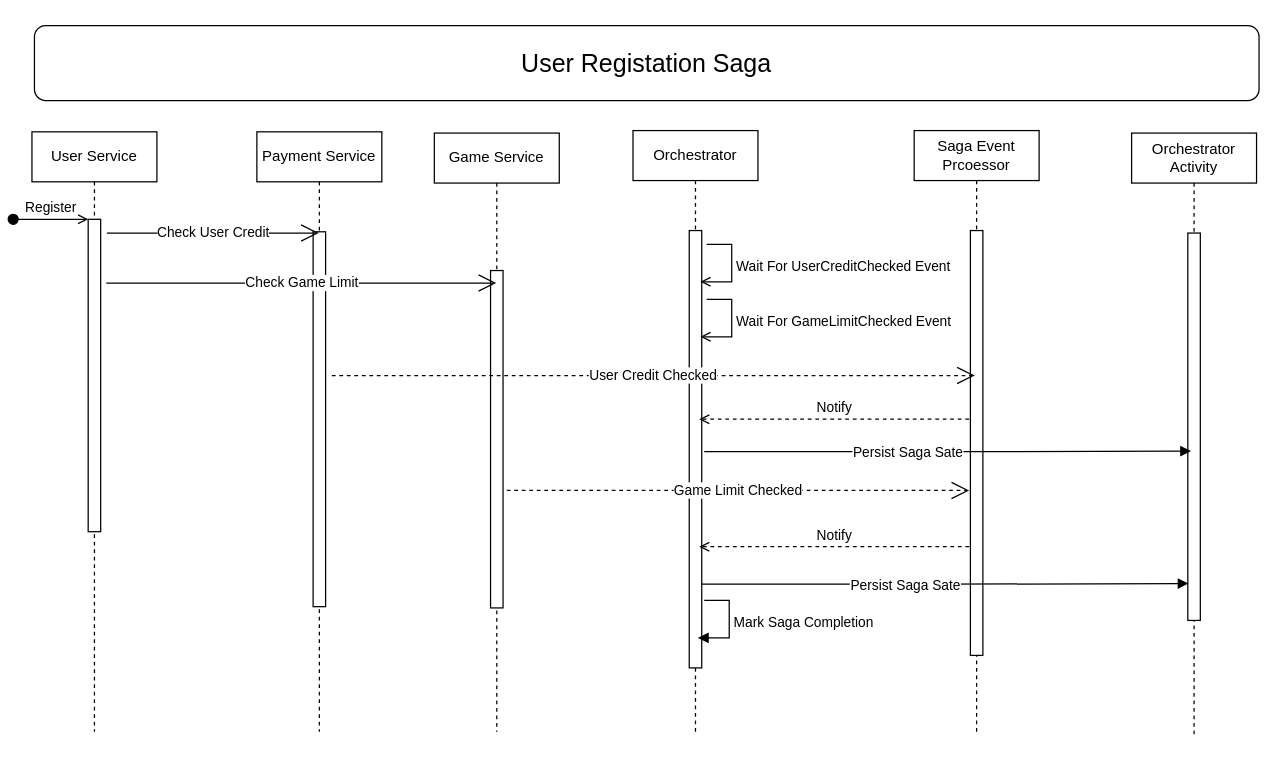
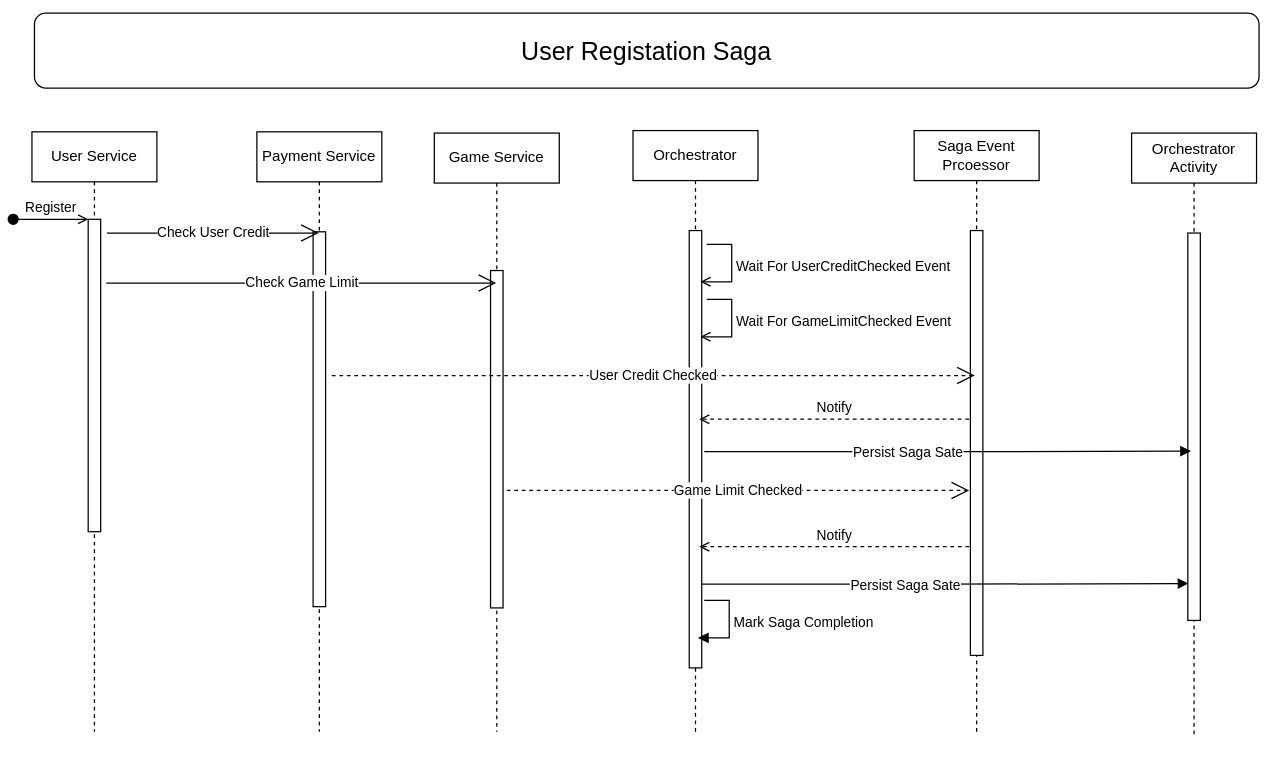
  <mxCell id="0" />
  <mxCell id="1" parent="0" />
  <mxCell id="2" value="User Service" style="shape=umlLifeline;perimeter=lifelinePerimeter;whiteSpace=wrap;html=1;container=0;dropTarget=0;collapsible=0;recursiveResize=0;outlineConnect=0;portConstraint=eastwest;newEdgeStyle={&quot;edgeStyle&quot;:&quot;elbowEdgeStyle&quot;,&quot;elbow&quot;:&quot;vertical&quot;,&quot;curved&quot;:0,&quot;rounded&quot;:0};" parent="1" vertex="1"><mxGeometry x="20" y="105" width="100" height="480" as="geometry" /></mxCell>
  <mxCell id="3" value="" style="html=1;points=[];perimeter=orthogonalPerimeter;outlineConnect=0;targetShapes=umlLifeline;portConstraint=eastwest;newEdgeStyle={&quot;edgeStyle&quot;:&quot;elbowEdgeStyle&quot;,&quot;elbow&quot;:&quot;vertical&quot;,&quot;curved&quot;:0,&quot;rounded&quot;:0};" parent="2" vertex="1"><mxGeometry x="45" y="70" width="10" height="250" as="geometry" /></mxCell>
  <mxCell id="4" value="Register" style="html=1;verticalAlign=bottom;startArrow=oval;endArrow=open;startSize=8;edgeStyle=elbowEdgeStyle;elbow=vertical;curved=0;rounded=0;endFill=0;" parent="2" target="3" edge="1"><mxGeometry relative="1" as="geometry"><mxPoint x="-15" y="70" as="sourcePoint" /></mxGeometry></mxCell>
  <mxCell id="5" value="Payment Service" style="shape=umlLifeline;perimeter=lifelinePerimeter;whiteSpace=wrap;html=1;container=0;dropTarget=0;collapsible=0;recursiveResize=0;outlineConnect=0;portConstraint=eastwest;newEdgeStyle={&quot;edgeStyle&quot;:&quot;elbowEdgeStyle&quot;,&quot;elbow&quot;:&quot;vertical&quot;,&quot;curved&quot;:0,&quot;rounded&quot;:0};" parent="1" vertex="1"><mxGeometry x="200" y="105" width="100" height="480" as="geometry" /></mxCell>
  <mxCell id="6" value="" style="html=1;points=[];perimeter=orthogonalPerimeter;outlineConnect=0;targetShapes=umlLifeline;portConstraint=eastwest;newEdgeStyle={&quot;edgeStyle&quot;:&quot;elbowEdgeStyle&quot;,&quot;elbow&quot;:&quot;vertical&quot;,&quot;curved&quot;:0,&quot;rounded&quot;:0};" parent="5" vertex="1"><mxGeometry x="45" y="80" width="10" height="300" as="geometry" /></mxCell>
  <mxCell id="7" value="Game Service" style="shape=umlLifeline;perimeter=lifelinePerimeter;whiteSpace=wrap;html=1;container=0;dropTarget=0;collapsible=0;recursiveResize=0;outlineConnect=0;portConstraint=eastwest;newEdgeStyle={&quot;edgeStyle&quot;:&quot;elbowEdgeStyle&quot;,&quot;elbow&quot;:&quot;vertical&quot;,&quot;curved&quot;:0,&quot;rounded&quot;:0};" parent="1" vertex="1"><mxGeometry x="342" y="106" width="100" height="479" as="geometry" /></mxCell>
  <mxCell id="8" value="" style="html=1;points=[];perimeter=orthogonalPerimeter;outlineConnect=0;targetShapes=umlLifeline;portConstraint=eastwest;newEdgeStyle={&quot;edgeStyle&quot;:&quot;elbowEdgeStyle&quot;,&quot;elbow&quot;:&quot;vertical&quot;,&quot;curved&quot;:0,&quot;rounded&quot;:0};" parent="7" vertex="1"><mxGeometry x="45" y="110" width="10" height="270" as="geometry" /></mxCell>
  <mxCell id="9" value="Saga Event Prcoessor" style="shape=umlLifeline;perimeter=lifelinePerimeter;whiteSpace=wrap;html=1;container=0;dropTarget=0;collapsible=0;recursiveResize=0;outlineConnect=0;portConstraint=eastwest;newEdgeStyle={&quot;edgeStyle&quot;:&quot;elbowEdgeStyle&quot;,&quot;elbow&quot;:&quot;vertical&quot;,&quot;curved&quot;:0,&quot;rounded&quot;:0};" parent="1" vertex="1"><mxGeometry x="726" y="104" width="100" height="481" as="geometry" /></mxCell>
  <mxCell id="10" value="" style="html=1;points=[];perimeter=orthogonalPerimeter;outlineConnect=0;targetShapes=umlLifeline;portConstraint=eastwest;newEdgeStyle={&quot;edgeStyle&quot;:&quot;elbowEdgeStyle&quot;,&quot;elbow&quot;:&quot;vertical&quot;,&quot;curved&quot;:0,&quot;rounded&quot;:0};" parent="9" vertex="1"><mxGeometry x="45" y="80" width="10" height="340" as="geometry" /></mxCell>
  <mxCell id="11" value="Orchestrator" style="shape=umlLifeline;perimeter=lifelinePerimeter;whiteSpace=wrap;html=1;container=0;dropTarget=0;collapsible=0;recursiveResize=0;outlineConnect=0;portConstraint=eastwest;newEdgeStyle={&quot;edgeStyle&quot;:&quot;elbowEdgeStyle&quot;,&quot;elbow&quot;:&quot;vertical&quot;,&quot;curved&quot;:0,&quot;rounded&quot;:0};" parent="1" vertex="1"><mxGeometry x="501" y="104" width="100" height="481" as="geometry" /></mxCell>
  <mxCell id="12" value="" style="html=1;points=[];perimeter=orthogonalPerimeter;outlineConnect=0;targetShapes=umlLifeline;portConstraint=eastwest;newEdgeStyle={&quot;edgeStyle&quot;:&quot;elbowEdgeStyle&quot;,&quot;elbow&quot;:&quot;vertical&quot;,&quot;curved&quot;:0,&quot;rounded&quot;:0};" parent="11" vertex="1"><mxGeometry x="45" y="80" width="10" height="350" as="geometry" /></mxCell>
  <mxCell id="13" value="Wait For UserCreditChecked Event" style="html=1;align=left;spacingLeft=2;endArrow=open;rounded=0;edgeStyle=orthogonalEdgeStyle;curved=0;rounded=0;endFill=0;" parent="1" edge="1"><mxGeometry relative="1" as="geometry"><mxPoint x="560" y="195" as="sourcePoint" /><Array as="points"><mxPoint x="580" y="225" /></Array><mxPoint x="555" y="225" as="targetPoint" /></mxGeometry></mxCell>
  <mxCell id="14" value="Wait For GameLimitChecked Event" style="html=1;align=left;spacingLeft=2;endArrow=open;rounded=0;edgeStyle=orthogonalEdgeStyle;curved=0;rounded=0;endFill=0;" parent="1" edge="1"><mxGeometry relative="1" as="geometry"><mxPoint x="560" y="239" as="sourcePoint" /><Array as="points"><mxPoint x="580" y="269" /></Array><mxPoint x="555" y="269" as="targetPoint" /></mxGeometry></mxCell>
  <mxCell id="15" value="Orchestrator Activity" style="shape=umlLifeline;perimeter=lifelinePerimeter;whiteSpace=wrap;html=1;container=0;dropTarget=0;collapsible=0;recursiveResize=0;outlineConnect=0;portConstraint=eastwest;newEdgeStyle={&quot;edgeStyle&quot;:&quot;elbowEdgeStyle&quot;,&quot;elbow&quot;:&quot;vertical&quot;,&quot;curved&quot;:0,&quot;rounded&quot;:0};" parent="1" vertex="1"><mxGeometry x="900" y="106" width="100" height="481" as="geometry" /></mxCell>
  <mxCell id="16" value="" style="html=1;points=[];perimeter=orthogonalPerimeter;outlineConnect=0;targetShapes=umlLifeline;portConstraint=eastwest;newEdgeStyle={&quot;edgeStyle&quot;:&quot;elbowEdgeStyle&quot;,&quot;elbow&quot;:&quot;vertical&quot;,&quot;curved&quot;:0,&quot;rounded&quot;:0};" parent="15" vertex="1"><mxGeometry x="45" y="80" width="10" height="310" as="geometry" /></mxCell>
  <mxCell id="17" value="Notify " style="html=1;verticalAlign=bottom;endArrow=open;edgeStyle=elbowEdgeStyle;elbow=horizontal;curved=1;endFill=0;dashed=1;" parent="1" edge="1"><mxGeometry relative="1" as="geometry"><mxPoint x="770" y="335" as="sourcePoint" /><Array as="points"><mxPoint x="568" y="335" /></Array><mxPoint x="554" y="335" as="targetPoint" /><mxPoint as="offset" /></mxGeometry></mxCell>
  <mxCell id="18" value="Notify " style="html=1;verticalAlign=bottom;endArrow=open;edgeStyle=elbowEdgeStyle;elbow=horizontal;curved=0;rounded=0;endFill=0;dashed=1;" parent="1" edge="1"><mxGeometry relative="1" as="geometry"><mxPoint x="770" y="437" as="sourcePoint" /><Array as="points"><mxPoint x="568" y="437" /></Array><mxPoint x="554" y="437" as="targetPoint" /><mxPoint as="offset" /></mxGeometry></mxCell>
  <mxCell id="19" value="Persist Saga Sate" style="html=1;verticalAlign=bottom;endArrow=block;edgeStyle=elbowEdgeStyle;elbow=horizontal;curved=0;rounded=0;" parent="1" edge="1"><mxGeometry x="-0.164" y="-10" relative="1" as="geometry"><mxPoint x="558" y="361" as="sourcePoint" /><Array as="points" /><mxPoint x="947.5" y="360.5" as="targetPoint" /><mxPoint as="offset" /></mxGeometry></mxCell>
  <mxCell id="20" value="Persist Saga Sate" style="html=1;verticalAlign=bottom;endArrow=block;edgeStyle=elbowEdgeStyle;elbow=horizontal;curved=0;rounded=0;" parent="1" edge="1"><mxGeometry x="-0.164" y="-10" relative="1" as="geometry"><mxPoint x="556" y="467" as="sourcePoint" /><Array as="points" /><mxPoint x="945.5" y="466.5" as="targetPoint" /><mxPoint as="offset" /></mxGeometry></mxCell>
  <mxCell id="21" value="Mark Saga Completion" style="html=1;align=left;spacingLeft=2;endArrow=block;rounded=0;edgeStyle=orthogonalEdgeStyle;curved=0;rounded=0;" parent="1" edge="1"><mxGeometry relative="1" as="geometry"><mxPoint x="558" y="480" as="sourcePoint" /><Array as="points"><mxPoint x="578" y="510" /></Array><mxPoint x="553" y="510" as="targetPoint" /></mxGeometry></mxCell>
  <mxCell id="22" value="Check User Credit" style="endArrow=open;endSize=12;html=1;rounded=0;" parent="1" edge="1"><mxGeometry width="160" relative="1" as="geometry"><mxPoint x="80" y="186" as="sourcePoint" /><mxPoint x="249.5" y="186" as="targetPoint" /><Array as="points" /></mxGeometry></mxCell>
  <mxCell id="23" value="Check Game Limit" style="endArrow=open;endSize=12;html=1;rounded=0;" parent="1" target="7" edge="1"><mxGeometry width="160" relative="1" as="geometry"><mxPoint x="79.5" y="226" as="sourcePoint" /><mxPoint x="259.5" y="226" as="targetPoint" /><Array as="points" /></mxGeometry></mxCell>
  <mxCell id="24" value="User Credit Checked" style="endArrow=open;endSize=12;dashed=1;html=1;rounded=0;" parent="1" edge="1"><mxGeometry width="160" relative="1" as="geometry"><mxPoint x="260" y="300" as="sourcePoint" /><mxPoint x="774.5" y="300" as="targetPoint" /><Array as="points" /></mxGeometry></mxCell>
  <mxCell id="25" value="Game Limit Checked" style="endArrow=open;endSize=12;dashed=1;html=1;rounded=0;" parent="1" edge="1"><mxGeometry x="-0.001" width="160" relative="1" as="geometry"><mxPoint x="400" y="392" as="sourcePoint" /><mxPoint x="770" y="392" as="targetPoint" /><Array as="points" /><mxPoint as="offset" /></mxGeometry></mxCell>
- <mxCell id="26" value="&lt;font style=&quot;font-size: 20px;&quot;&gt;User Registation Saga&lt;/font&gt;" style="rounded=1;whiteSpace=wrap;html=1;" vertex="1" parent="1"><mxGeometry x="22" y="20" width="980" height="60" as="geometry" /></mxCell>
+ <mxCell id="26" value="&lt;font style=&quot;font-size: 20px;&quot;&gt;User Registation Saga&lt;/font&gt;" style="rounded=1;whiteSpace=wrap;html=1;" vertex="1" parent="1"><mxGeometry x="22" y="10" width="980" height="60" as="geometry" /></mxCell>
